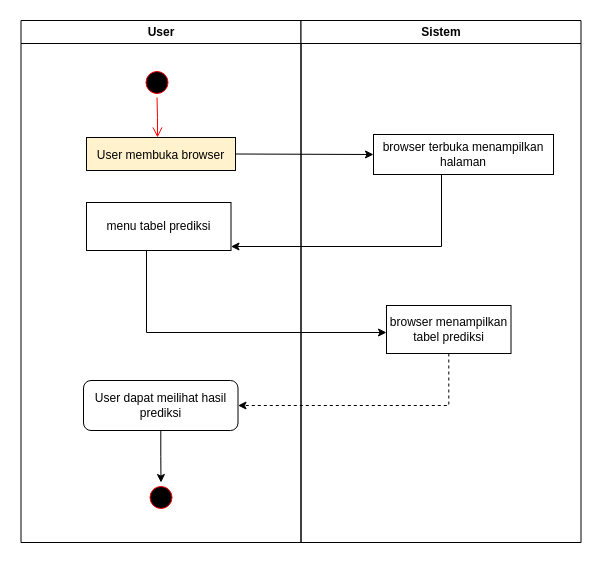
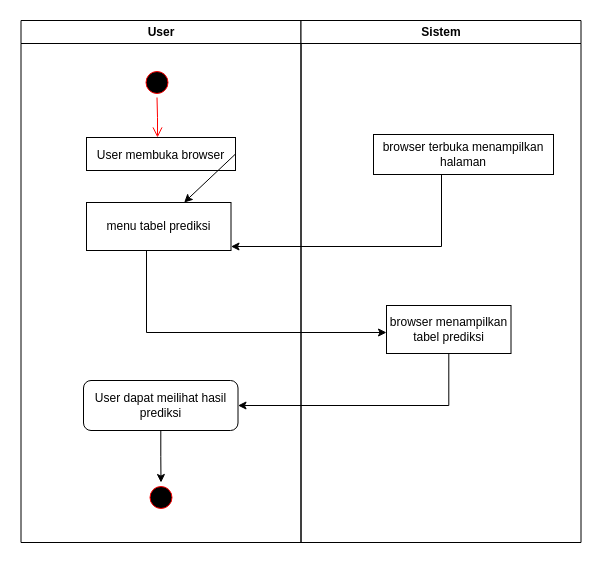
  <mxCell id="0" />
  <mxCell id="1" parent="0" />
  <mxCell id="2" value="User" style="swimlane;whiteSpace=wrap" vertex="1" parent="1"><mxGeometry x="20.5" y="20" width="280" height="522" as="geometry" /></mxCell>
  <mxCell id="3" value="" style="ellipse;shape=startState;fillColor=#000000;strokeColor=#ff0000;" vertex="1" parent="2"><mxGeometry x="121" y="47" width="30" height="30" as="geometry" /></mxCell>
  <mxCell id="4" value="" style="edgeStyle=elbowEdgeStyle;elbow=horizontal;verticalAlign=bottom;endArrow=open;endSize=8;strokeColor=#FF0000;endFill=1;rounded=0" edge="1" parent="2" source="3" target="5"><mxGeometry x="100" y="40" as="geometry"><mxPoint x="115" y="110" as="targetPoint" /></mxGeometry></mxCell>
- <mxCell id="5" value="User membuka browser" style="fillColor=#fff2cc;" vertex="1" parent="2"><mxGeometry x="65.5" y="117" width="149" height="33" as="geometry" /></mxCell>
+ <mxCell id="5" value="User membuka browser" style="" vertex="1" parent="2"><mxGeometry x="65.5" y="117" width="149" height="33" as="geometry" /></mxCell>
  <mxCell id="6" value="menu tabel prediksi" style="rounded=0;whiteSpace=wrap;html=1;" vertex="1" parent="2"><mxGeometry x="65.5" y="182" width="144.5" height="48" as="geometry" /></mxCell>
  <mxCell id="7" style="edgeStyle=orthogonalEdgeStyle;rounded=0;orthogonalLoop=1;jettySize=auto;html=1;entryX=0.5;entryY=0;entryDx=0;entryDy=0;" edge="1" parent="2" source="8" target="9"><mxGeometry relative="1" as="geometry" /></mxCell>
  <mxCell id="8" value="User dapat meilihat hasil prediksi" style="whiteSpace=wrap;html=1;rounded=1;" vertex="1" parent="2"><mxGeometry x="62.5" y="360" width="154.5" height="50" as="geometry" /></mxCell>
  <mxCell id="9" value="" style="ellipse;shape=startState;fillColor=#000000;strokeColor=#ff0000;" vertex="1" parent="2"><mxGeometry x="125" y="462" width="30" height="30" as="geometry" /></mxCell>
  <mxCell id="10" value="Sistem" style="swimlane;whiteSpace=wrap" vertex="1" parent="1"><mxGeometry x="300.5" y="20" width="280" height="522" as="geometry" /></mxCell>
  <mxCell id="11" value="browser terbuka menampilkan halaman" style="rounded=0;whiteSpace=wrap;html=1;" vertex="1" parent="10"><mxGeometry x="72.5" y="114" width="180" height="40" as="geometry" /></mxCell>
  <mxCell id="12" value="browser menampilkan tabel prediksi" style="rounded=0;whiteSpace=wrap;html=1;" vertex="1" parent="10"><mxGeometry x="85.5" y="285" width="124.5" height="48" as="geometry" /></mxCell>
- <mxCell id="13" value="" style="endArrow=classic;html=1;rounded=0;entryX=0;entryY=0.5;entryDx=0;entryDy=0;exitX=1;exitY=0.5;exitDx=0;exitDy=0;" edge="1" parent="1" source="5" target="11"><mxGeometry width="50" height="50" relative="1" as="geometry"><mxPoint x="216" y="192" as="sourcePoint" /><mxPoint x="266" y="142" as="targetPoint" /></mxGeometry></mxCell>
+ <mxCell id="13" value="" style="endArrow=classic;html=1;rounded=0;exitX=1;exitY=0.5;exitDx=0;exitDy=0;" edge="1" parent="1" source="5" target="6"><mxGeometry width="50" height="50" relative="1" as="geometry"><mxPoint x="216" y="192" as="sourcePoint" /><mxPoint x="266" y="142" as="targetPoint" /></mxGeometry></mxCell>
  <mxCell id="14" style="edgeStyle=orthogonalEdgeStyle;rounded=0;orthogonalLoop=1;jettySize=auto;html=1;" edge="1" parent="1" source="11" target="6"><mxGeometry relative="1" as="geometry"><Array as="points"><mxPoint x="441" y="246" /></Array></mxGeometry></mxCell>
  <mxCell id="15" style="edgeStyle=orthogonalEdgeStyle;rounded=0;orthogonalLoop=1;jettySize=auto;html=1;" edge="1" parent="1" source="6"><mxGeometry relative="1" as="geometry"><mxPoint x="386" y="332" as="targetPoint" /><Array as="points"><mxPoint x="146" y="332" /></Array></mxGeometry></mxCell>
- <mxCell id="16" style="edgeStyle=orthogonalEdgeStyle;rounded=0;orthogonalLoop=1;jettySize=auto;html=1;entryX=1;entryY=0.5;entryDx=0;entryDy=0;dashed=1;" edge="1" parent="1" source="12" target="8"><mxGeometry relative="1" as="geometry"><Array as="points"><mxPoint x="448" y="405" /></Array></mxGeometry></mxCell>
+ <mxCell id="16" style="edgeStyle=orthogonalEdgeStyle;rounded=0;orthogonalLoop=1;jettySize=auto;html=1;entryX=1;entryY=0.5;entryDx=0;entryDy=0;" edge="1" parent="1" source="12" target="8"><mxGeometry relative="1" as="geometry"><Array as="points"><mxPoint x="448" y="405" /></Array></mxGeometry></mxCell>
